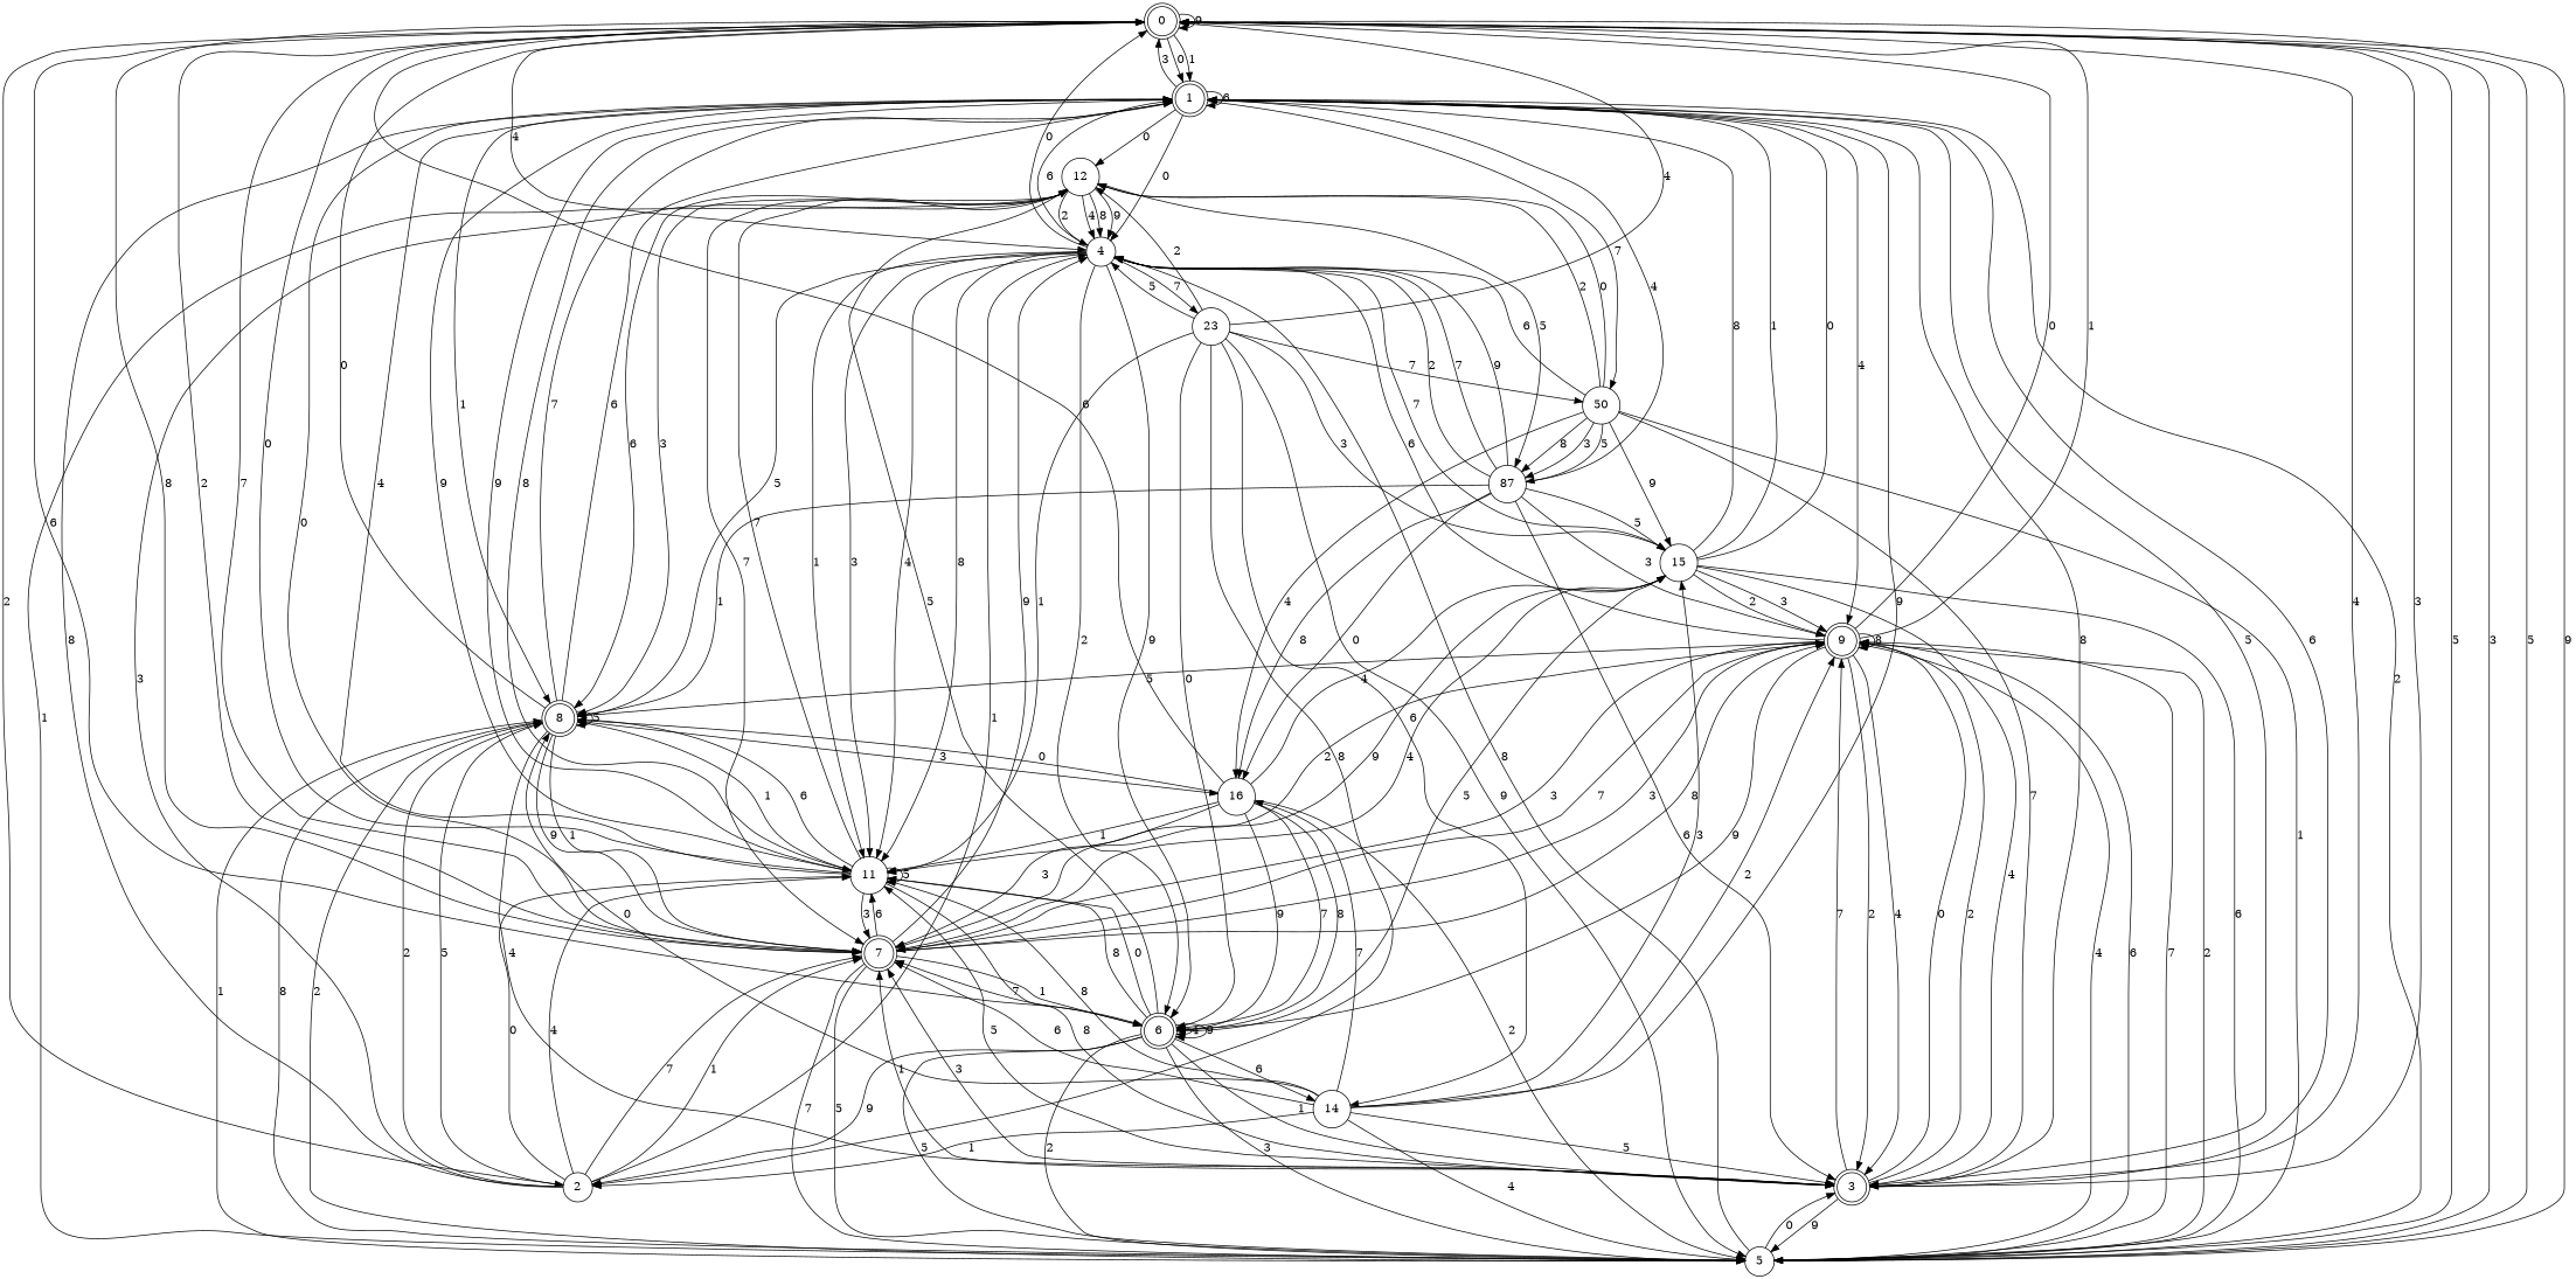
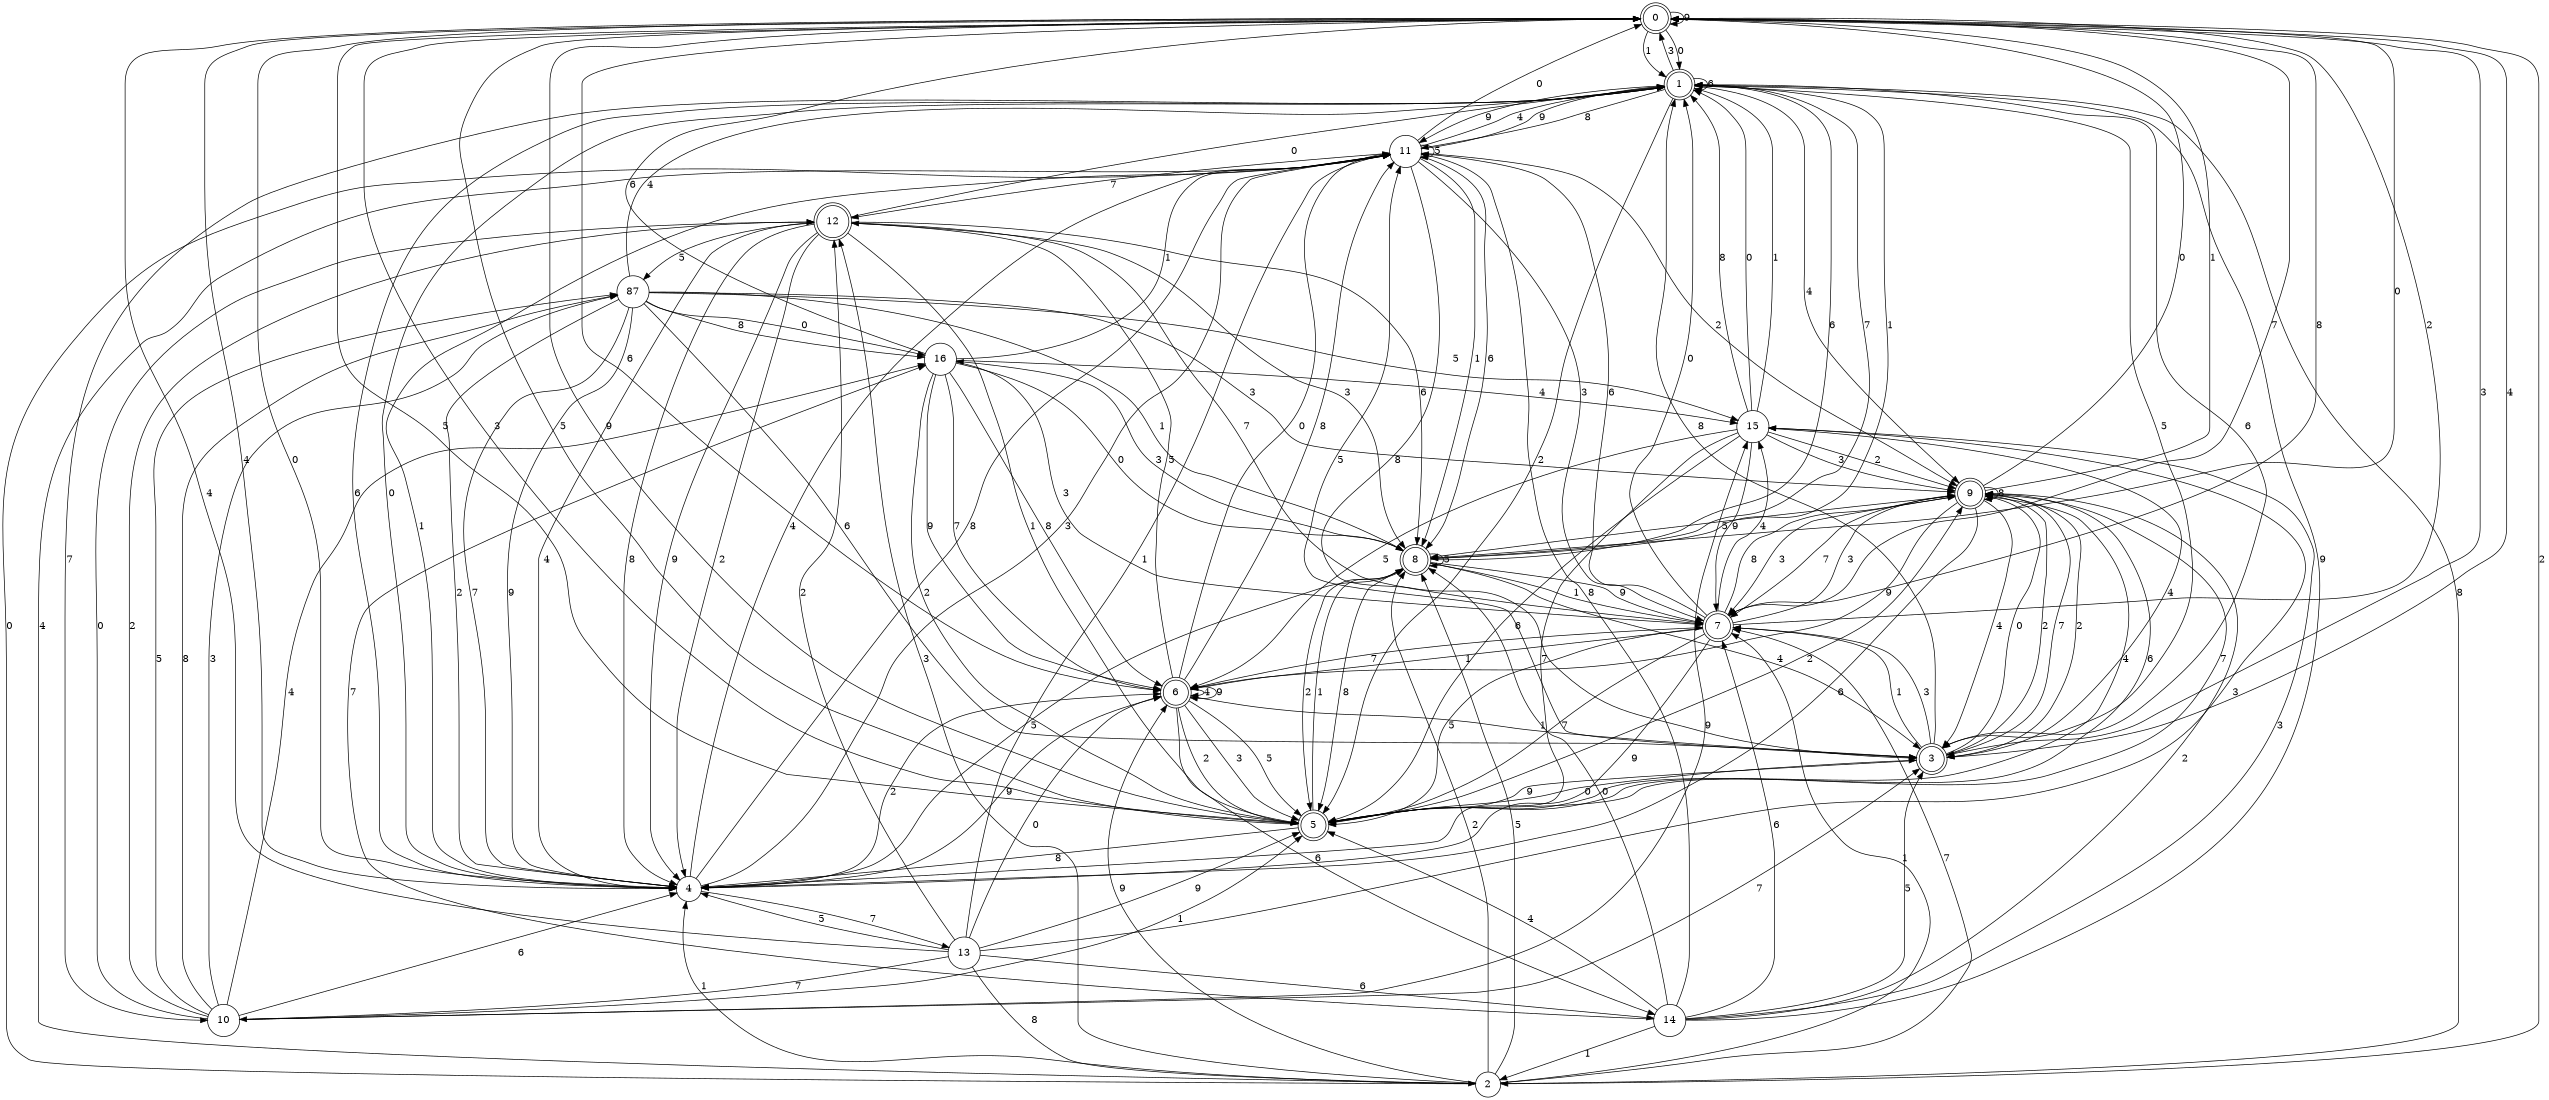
  digraph {
    node [shape=circle]
    n1 [label=0 shape=doublecircle]
    n2 [label=1 shape=doublecircle]
    n3 [label=2]
    n4 [label=3 shape=doublecircle]
    n5 [label=4]
-   n6 [label=5]
+   n6 [label=5 shape=doublecircle]
    n7 [label=6 shape=doublecircle]
    n8 [label=7 shape=doublecircle]
    n9 [label=8 shape=doublecircle]
    n10 [label=9 shape=doublecircle]
-   n11 [label=50]
+   n11 [label=10]
    n12 [label=11]
-   n13 [label=12]
-   n14 [label=23]
+   n13 [label=12 shape=doublecircle]
+   n14 [label=13]
    n15 [label=14]
    n16 [label=15]
    n17 [label=16]
    n18 [label=87]
    n1 -> n1 [label=9]
    n1 -> n2 [label=0]
    n1 -> n2 [label=1]
    n1 -> n3 [label=2]
    n1 -> n4 [label=3]
    n1 -> n5 [label=4]
    n1 -> n6 [label=5]
    n1 -> n7 [label=6]
    n1 -> n8 [label=7]
    n1 -> n8 [label=8]
    n2 -> n1 [label=3]
    n2 -> n2 [label=6]
    n2 -> n4 [label=5]
    n2 -> n5 [label=0]
    n2 -> n6 [label=2]
    n2 -> n9 [label=1]
    n2 -> n10 [label=4]
    n2 -> n11 [label=7]
    n2 -> n12 [label=8]
    n2 -> n12 [label=9]
    n3 -> n2 [label=8]
    n3 -> n5 [label=1]
-   n7 -> n3 [label=9]
+   n3 -> n7 [label=9]
    n3 -> n8 [label=1]
    n3 -> n8 [label=7]
    n3 -> n9 [label=2]
    n3 -> n9 [label=5]
    n3 -> n12 [label=0]
    n3 -> n12 [label=4]
    n3 -> n13 [label=3]
    n4 -> n1 [label=4]
    n4 -> n2 [label=6]
    n4 -> n2 [label=8]
    n4 -> n6 [label=9]
    n4 -> n8 [label=1]
    n4 -> n8 [label=3]
    n4 -> n10 [label=0]
    n4 -> n10 [label=2]
    n4 -> n10 [label=7]
    n4 -> n12 [label=5]
    n5 -> n1 [label=0]
    n5 -> n2 [label=6]
    n5 -> n7 [label=2]
    n5 -> n7 [label=9]
    n5 -> n9 [label=5]
    n5 -> n12 [label=1]
    n5 -> n12 [label=3]
    n5 -> n12 [label=4]
    n5 -> n12 [label=8]
    n5 -> n14 [label=7]
    n6 -> n1 [label=3]
    n6 -> n1 [label=5]
    n6 -> n1 [label=9]
    n6 -> n4 [label=0]
    n6 -> n5 [label=8]
    n6 -> n9 [label=1]
    n6 -> n10 [label=2]
    n6 -> n10 [label=4]
    n6 -> n10 [label=6]
    n6 -> n10 [label=7]
    n7 -> n4 [label=1]
    n7 -> n6 [label=2]
    n7 -> n6 [label=3]
    n7 -> n6 [label=5]
    n7 -> n7 [label=4]
    n7 -> n7 [label=9]
    n7 -> n8 [label=7]
    n7 -> n12 [label=0]
    n7 -> n12 [label=8]
    n7 -> n13 [label=5]
    n7 -> n15 [label=6]
    n8 -> n1 [label=2]
    n8 -> n2 [label=0]
    n8 -> n5 [label=9]
    n8 -> n6 [label=5]
    n8 -> n6 [label=7]
    n8 -> n7 [label=1]
    n8 -> n10 [label=3]
    n8 -> n10 [label=8]
    n8 -> n12 [label=6]
    n8 -> n16 [label=4]
    n9 -> n1 [label=0]
    n9 -> n2 [label=6]
    n9 -> n2 [label=7]
    n9 -> n4 [label=4]
    n9 -> n6 [label=2]
    n9 -> n6 [label=8]
    n9 -> n8 [label=1]
    n9 -> n8 [label=9]
    n9 -> n9 [label=5]
    n9 -> n17 [label=3]
    n10 -> n1 [label=0]
    n10 -> n1 [label=1]
    n10 -> n4 [label=2]
    n10 -> n4 [label=4]
    n10 -> n5 [label=6]
    n10 -> n7 [label=9]
    n10 -> n8 [label=3]
    n10 -> n8 [label=7]
    n10 -> n9 [label=5]
    n10 -> n10 [label=8]
    n11 -> n4 [label=7]
    n11 -> n5 [label=6]
    n11 -> n6 [label=1]
    n11 -> n13 [label=0]
    n11 -> n13 [label=2]
    n11 -> n16 [label=9]
    n11 -> n17 [label=4]
    n11 -> n18 [label=3]
    n11 -> n18 [label=5]
    n11 -> n18 [label=8]
    n12 -> n1 [label=0]
    n12 -> n2 [label=4]
    n12 -> n2 [label=9]
    n12 -> n4 [label=8]
    n12 -> n8 [label=3]
    n12 -> n9 [label=1]
    n12 -> n9 [label=6]
    n12 -> n10 [label=2]
    n12 -> n12 [label=5]
    n12 -> n13 [label=7]
-   n2 -> n13 [label=0]
+   n13 -> n2 [label=0]
    n13 -> n5 [label=2]
    n13 -> n5 [label=4]
    n13 -> n5 [label=8]
    n13 -> n5 [label=9]
    n13 -> n6 [label=1]
    n13 -> n8 [label=7]
    n13 -> n9 [label=3]
    n13 -> n9 [label=6]
    n13 -> n18 [label=5]
    n14 -> n1 [label=4]
    n14 -> n3 [label=8]
    n14 -> n5 [label=5]
    n14 -> n6 [label=9]
    n14 -> n7 [label=0]
    n14 -> n11 [label=7]
    n14 -> n12 [label=1]
    n14 -> n13 [label=2]
    n14 -> n15 [label=6]
    n14 -> n16 [label=3]
    n15 -> n2 [label=9]
    n15 -> n3 [label=1]
    n15 -> n4 [label=5]
    n15 -> n6 [label=4]
    n15 -> n8 [label=6]
    n15 -> n9 [label=0]
    n15 -> n10 [label=2]
    n15 -> n12 [label=8]
    n15 -> n16 [label=3]
    n15 -> n17 [label=7]
    n16 -> n2 [label=0]
    n16 -> n2 [label=1]
    n16 -> n2 [label=8]
    n16 -> n4 [label=4]
    n16 -> n5 [label=7]
    n16 -> n6 [label=6]
    n16 -> n7 [label=5]
    n16 -> n8 [label=9]
    n16 -> n10 [label=2]
    n16 -> n10 [label=3]
    n17 -> n1 [label=6]
    n17 -> n6 [label=2]
    n17 -> n7 [label=7]
    n17 -> n7 [label=8]
    n17 -> n7 [label=9]
    n17 -> n8 [label=3]
    n17 -> n9 [label=0]
    n17 -> n12 [label=1]
    n17 -> n16 [label=4]
    n18 -> n2 [label=4]
    n18 -> n4 [label=6]
    n18 -> n5 [label=2]
    n18 -> n5 [label=7]
    n18 -> n5 [label=9]
    n18 -> n9 [label=1]
    n18 -> n10 [label=3]
    n18 -> n16 [label=5]
    n18 -> n17 [label=0]
    n18 -> n17 [label=8]
  }
